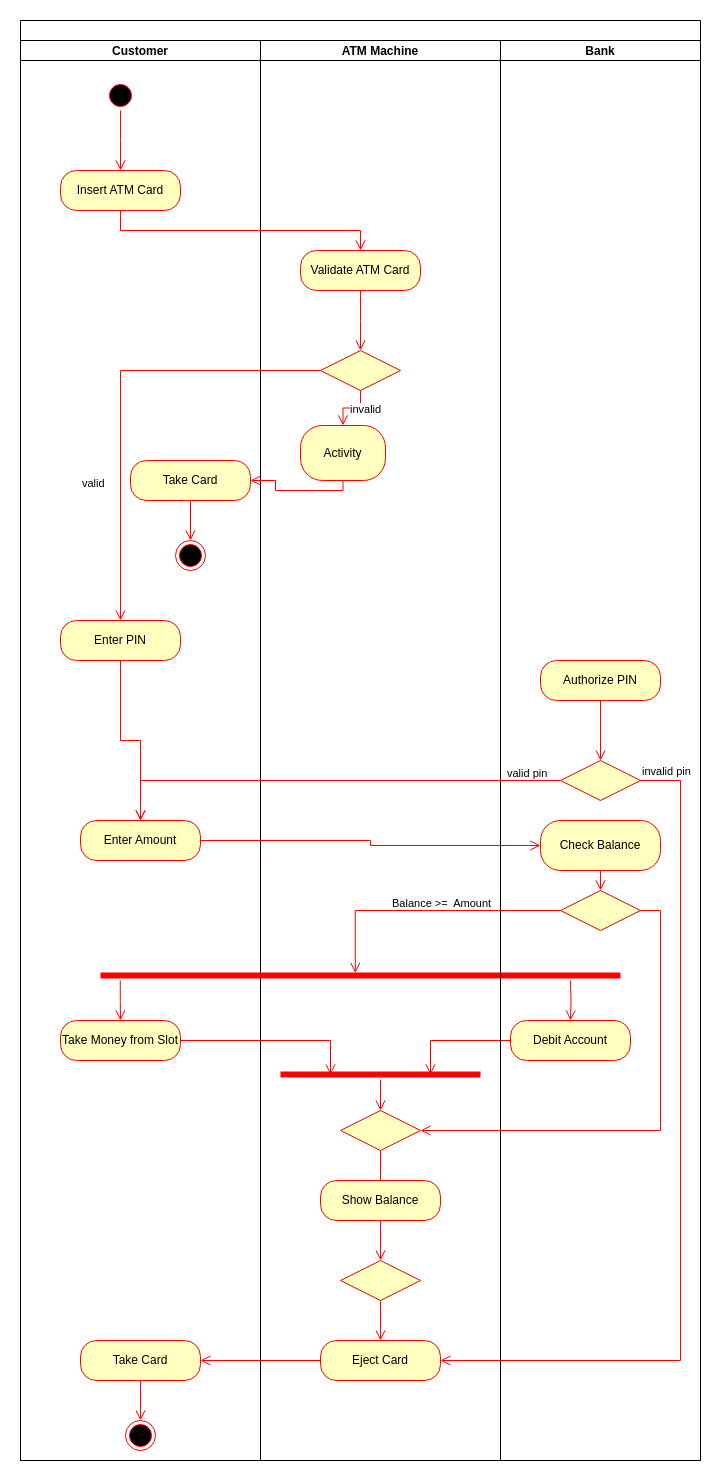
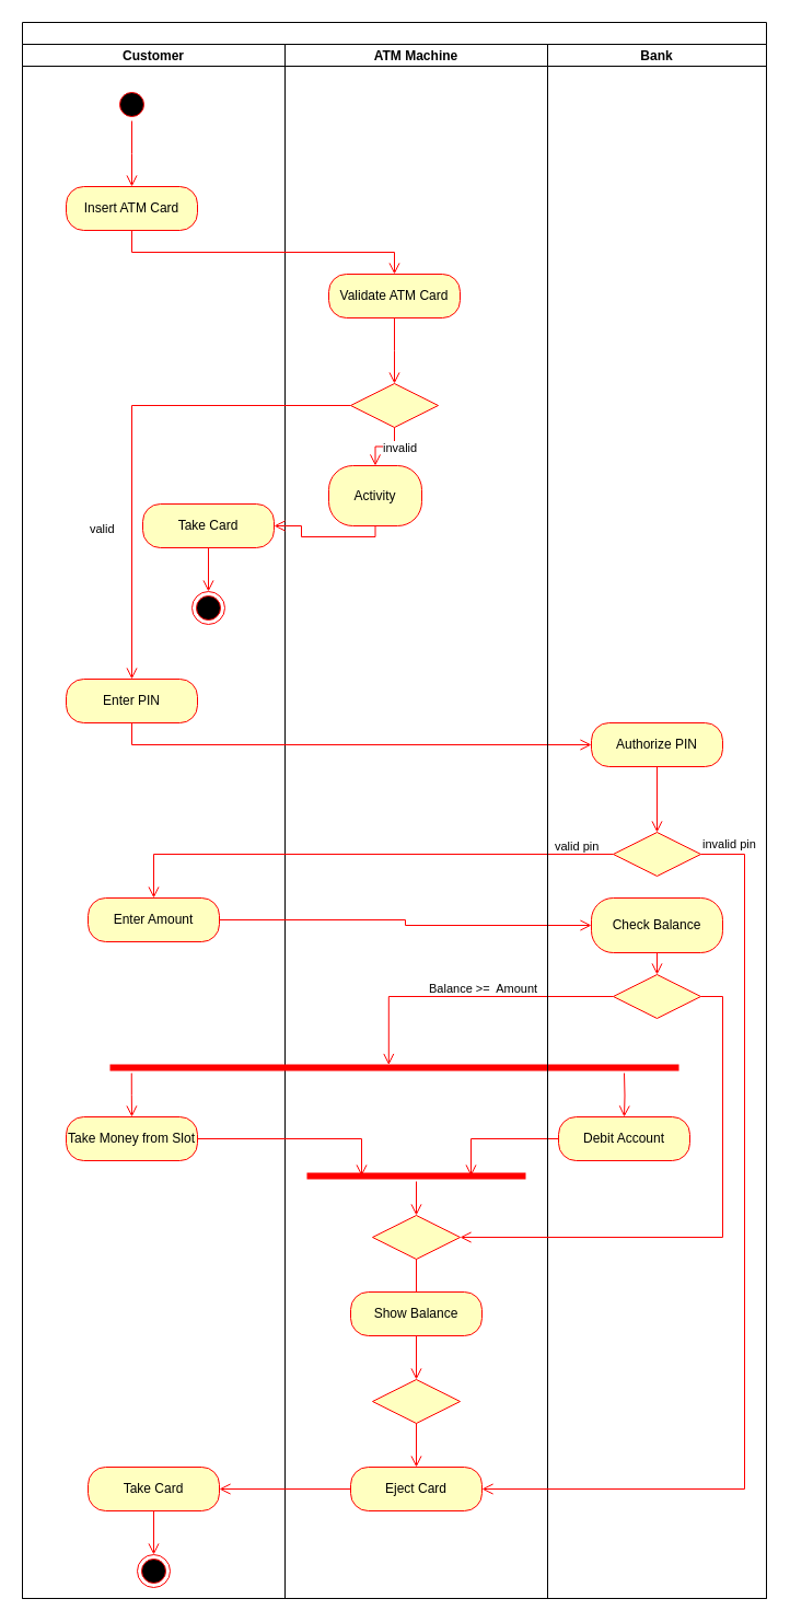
  <mxCell id="0" />
  <mxCell id="1" parent="0" />
  <mxCell id="2" value="" style="swimlane;childLayout=stackLayout;resizeParent=1;resizeParentMax=0;startSize=20;" vertex="1" parent="1"><mxGeometry x="20" y="20" width="680" height="1440" as="geometry"><mxRectangle x="80" y="80" width="70" height="30" as="alternateBounds" /></mxGeometry></mxCell>
  <mxCell id="3" value="Customer" style="swimlane;startSize=20;" vertex="1" parent="2"><mxGeometry y="20" width="240" height="1420" as="geometry" /></mxCell>
  <mxCell id="4" value="" style="ellipse;html=1;shape=startState;fillColor=#000000;strokeColor=#ff0000;" vertex="1" parent="3"><mxGeometry x="85" y="40" width="30" height="30" as="geometry" /></mxCell>
  <mxCell id="5" value="" style="edgeStyle=orthogonalEdgeStyle;html=1;verticalAlign=bottom;endArrow=open;endSize=8;strokeColor=#ff0000;rounded=0;" edge="1" source="4" parent="3"><mxGeometry relative="1" as="geometry"><mxPoint x="100" y="130" as="targetPoint" /></mxGeometry></mxCell>
  <mxCell id="6" value="Insert ATM Card" style="rounded=1;whiteSpace=wrap;html=1;arcSize=40;fontColor=#000000;fillColor=#ffffc0;strokeColor=#ff0000;" vertex="1" parent="3"><mxGeometry x="40" y="130" width="120" height="40" as="geometry" /></mxCell>
  <mxCell id="7" value="Take Card" style="rounded=1;whiteSpace=wrap;html=1;arcSize=40;fontColor=#000000;fillColor=#ffffc0;strokeColor=#ff0000;" vertex="1" parent="3"><mxGeometry x="110" y="420" width="120" height="40" as="geometry" /></mxCell>
  <mxCell id="8" value="" style="ellipse;html=1;shape=endState;fillColor=#000000;strokeColor=#ff0000;" vertex="1" parent="3"><mxGeometry x="155" y="500" width="30" height="30" as="geometry" /></mxCell>
  <mxCell id="9" value="" style="edgeStyle=orthogonalEdgeStyle;html=1;align=left;verticalAlign=bottom;endArrow=open;endSize=8;strokeColor=#ff0000;rounded=0;exitX=0.5;exitY=1;exitDx=0;exitDy=0;" edge="1" parent="3" source="7" target="8"><mxGeometry x="-1" relative="1" as="geometry"><mxPoint x="170" y="470" as="targetPoint" /><mxPoint x="390" y="340" as="sourcePoint" /></mxGeometry></mxCell>
  <mxCell id="10" value="Enter PIN" style="rounded=1;whiteSpace=wrap;html=1;arcSize=40;fontColor=#000000;fillColor=#ffffc0;strokeColor=#ff0000;" vertex="1" parent="3"><mxGeometry x="40" y="580" width="120" height="40" as="geometry" /></mxCell>
  <mxCell id="11" value="Enter Amount" style="rounded=1;whiteSpace=wrap;html=1;arcSize=40;fontColor=#000000;fillColor=#ffffc0;strokeColor=#ff0000;" vertex="1" parent="3"><mxGeometry x="60" y="780" width="120" height="40" as="geometry" /></mxCell>
  <mxCell id="12" value="Take Money from Slot" style="rounded=1;whiteSpace=wrap;html=1;arcSize=40;fontColor=#000000;fillColor=#ffffc0;strokeColor=#ff0000;" vertex="1" parent="3"><mxGeometry x="40" y="980" width="120" height="40" as="geometry" /></mxCell>
  <mxCell id="13" value="Take Card" style="rounded=1;whiteSpace=wrap;html=1;arcSize=40;fontColor=#000000;fillColor=#ffffc0;strokeColor=#ff0000;" vertex="1" parent="3"><mxGeometry x="60" y="1300" width="120" height="40" as="geometry" /></mxCell>
  <mxCell id="14" value="" style="edgeStyle=orthogonalEdgeStyle;html=1;verticalAlign=bottom;endArrow=open;endSize=8;strokeColor=#ff0000;rounded=0;" edge="1" source="13" parent="3" target="15"><mxGeometry relative="1" as="geometry"><mxPoint x="120" y="1420" as="targetPoint" /></mxGeometry></mxCell>
  <mxCell id="15" value="" style="ellipse;html=1;shape=endState;fillColor=#000000;strokeColor=#ff0000;" vertex="1" parent="3"><mxGeometry x="105" y="1380" width="30" height="30" as="geometry" /></mxCell>
  <mxCell id="16" value="ATM Machine" style="swimlane;startSize=20;" vertex="1" parent="2"><mxGeometry x="240" y="20" width="240" height="1420" as="geometry" /></mxCell>
  <mxCell id="17" value="Validate ATM Card" style="rounded=1;whiteSpace=wrap;html=1;arcSize=40;fontColor=#000000;fillColor=#ffffc0;strokeColor=#ff0000;" vertex="1" parent="16"><mxGeometry x="40" y="210" width="120" height="40" as="geometry" /></mxCell>
  <mxCell id="18" value="" style="edgeStyle=orthogonalEdgeStyle;html=1;verticalAlign=bottom;endArrow=open;endSize=8;strokeColor=#ff0000;rounded=0;" edge="1" source="17" parent="16"><mxGeometry relative="1" as="geometry"><mxPoint x="100" y="310" as="targetPoint" /></mxGeometry></mxCell>
  <mxCell id="19" value="" style="rhombus;whiteSpace=wrap;html=1;fillColor=#ffffc0;strokeColor=#ff0000;" vertex="1" parent="16"><mxGeometry x="60" y="310" width="80" height="40" as="geometry" /></mxCell>
  <mxCell id="20" value="invalid" style="edgeStyle=orthogonalEdgeStyle;html=1;align=left;verticalAlign=bottom;endArrow=open;endSize=8;strokeColor=#ff0000;rounded=0;exitX=0.5;exitY=1;exitDx=0;exitDy=0;entryX=0.5;entryY=0;entryDx=0;entryDy=0;" edge="1" source="19" parent="16" target="21"><mxGeometry x="0.143" y="10" relative="1" as="geometry"><mxPoint x="240" y="330" as="targetPoint" /><mxPoint as="offset" /></mxGeometry></mxCell>
  <mxCell id="21" value="Activity" style="rounded=1;whiteSpace=wrap;html=1;arcSize=40;fontColor=#000000;fillColor=#ffffc0;strokeColor=#ff0000;" vertex="1" parent="16"><mxGeometry x="40" y="385" width="85" height="55" as="geometry" /></mxCell>
  <mxCell id="22" value="" style="shape=line;html=1;strokeWidth=6;strokeColor=#ff0000;" vertex="1" parent="16"><mxGeometry x="-160" y="930" width="520" height="10" as="geometry" /></mxCell>
  <mxCell id="23" value="" style="shape=line;html=1;strokeWidth=6;strokeColor=#ff0000;" vertex="1" parent="16"><mxGeometry x="20" y="1029" width="200" height="10" as="geometry" /></mxCell>
  <mxCell id="24" value="" style="edgeStyle=orthogonalEdgeStyle;html=1;verticalAlign=bottom;endArrow=open;endSize=8;strokeColor=#ff0000;rounded=0;entryX=0.5;entryY=0;entryDx=0;entryDy=0;" edge="1" source="23" parent="16" target="25"><mxGeometry relative="1" as="geometry"><mxPoint x="120" y="1140" as="targetPoint" /></mxGeometry></mxCell>
  <mxCell id="25" value="" style="rhombus;whiteSpace=wrap;html=1;fillColor=#ffffc0;strokeColor=#ff0000;" vertex="1" parent="16"><mxGeometry x="80" y="1070" width="80" height="40" as="geometry" /></mxCell>
  <mxCell id="26" value="" style="edgeStyle=orthogonalEdgeStyle;html=1;align=left;verticalAlign=top;endArrow=open;endSize=8;strokeColor=#ff0000;rounded=0;" edge="1" source="25" parent="16"><mxGeometry x="-1" relative="1" as="geometry"><mxPoint x="120" y="1170" as="targetPoint" /></mxGeometry></mxCell>
  <mxCell id="27" value="Show Balance" style="rounded=1;whiteSpace=wrap;html=1;arcSize=40;fontColor=#000000;fillColor=#ffffc0;strokeColor=#ff0000;" vertex="1" parent="16"><mxGeometry x="60" y="1140" width="120" height="40" as="geometry" /></mxCell>
  <mxCell id="28" value="" style="edgeStyle=orthogonalEdgeStyle;html=1;verticalAlign=bottom;endArrow=open;endSize=8;strokeColor=#ff0000;rounded=0;entryX=0.5;entryY=0;entryDx=0;entryDy=0;" edge="1" source="27" parent="16" target="29"><mxGeometry relative="1" as="geometry"><mxPoint x="120" y="1270" as="targetPoint" /></mxGeometry></mxCell>
  <mxCell id="29" value="" style="rhombus;whiteSpace=wrap;html=1;fillColor=#ffffc0;strokeColor=#ff0000;" vertex="1" parent="16"><mxGeometry x="80" y="1220" width="80" height="40" as="geometry" /></mxCell>
  <mxCell id="30" value="" style="edgeStyle=orthogonalEdgeStyle;html=1;align=left;verticalAlign=bottom;endArrow=open;endSize=8;strokeColor=#ff0000;rounded=0;entryX=0.5;entryY=0;entryDx=0;entryDy=0;" edge="1" source="29" parent="16" target="31"><mxGeometry x="-1" relative="1" as="geometry"><mxPoint x="210" y="1270" as="targetPoint" /></mxGeometry></mxCell>
  <mxCell id="31" value="Eject Card" style="rounded=1;whiteSpace=wrap;html=1;arcSize=40;fontColor=#000000;fillColor=#ffffc0;strokeColor=#ff0000;" vertex="1" parent="16"><mxGeometry x="60" y="1300" width="120" height="40" as="geometry" /></mxCell>
  <mxCell id="32" value="" style="edgeStyle=orthogonalEdgeStyle;html=1;verticalAlign=bottom;endArrow=open;endSize=8;strokeColor=#ff0000;rounded=0;entryX=0.5;entryY=0;entryDx=0;entryDy=0;exitX=0.5;exitY=1;exitDx=0;exitDy=0;" edge="1" source="6" parent="2" target="17"><mxGeometry relative="1" as="geometry"><mxPoint x="100" y="250" as="targetPoint" /></mxGeometry></mxCell>
  <mxCell id="33" value="valid" style="edgeStyle=orthogonalEdgeStyle;html=1;align=left;verticalAlign=top;endArrow=open;endSize=8;strokeColor=#ff0000;rounded=0;exitX=0;exitY=0.5;exitDx=0;exitDy=0;entryX=0.5;entryY=0;entryDx=0;entryDy=0;" edge="1" source="19" parent="2" target="10"><mxGeometry x="0.333" y="-40" relative="1" as="geometry"><mxPoint x="120" y="360" as="targetPoint" /><mxPoint as="offset" /></mxGeometry></mxCell>
  <mxCell id="34" value="" style="edgeStyle=orthogonalEdgeStyle;html=1;verticalAlign=bottom;endArrow=open;endSize=8;strokeColor=#ff0000;rounded=0;entryX=1;entryY=0.5;entryDx=0;entryDy=0;exitX=0.5;exitY=1;exitDx=0;exitDy=0;" edge="1" source="21" parent="2" target="7"><mxGeometry relative="1" as="geometry"><mxPoint x="340" y="505" as="targetPoint" /></mxGeometry></mxCell>
- <mxCell id="35" value="" style="edgeStyle=orthogonalEdgeStyle;html=1;verticalAlign=bottom;endArrow=open;endSize=8;strokeColor=#ff0000;rounded=0;exitX=0.5;exitY=1;exitDx=0;exitDy=0;" edge="1" source="10" parent="2" target="11"><mxGeometry relative="1" as="geometry"><mxPoint x="120" y="790" as="targetPoint" /></mxGeometry></mxCell>
+ <mxCell id="35" value="" style="edgeStyle=orthogonalEdgeStyle;html=1;verticalAlign=bottom;endArrow=open;endSize=8;strokeColor=#ff0000;rounded=0;exitX=0.5;exitY=1;exitDx=0;exitDy=0;entryX=0;entryY=0.5;entryDx=0;entryDy=0;" edge="1" source="10" parent="2" target="44"><mxGeometry relative="1" as="geometry"><mxPoint x="120" y="790" as="targetPoint" /></mxGeometry></mxCell>
  <mxCell id="36" value="valid pin" style="edgeStyle=orthogonalEdgeStyle;html=1;align=left;verticalAlign=top;endArrow=open;endSize=8;strokeColor=#ff0000;rounded=0;entryX=0.5;entryY=0;entryDx=0;entryDy=0;" edge="1" source="46" parent="2" target="11"><mxGeometry x="-0.762" y="-20" relative="1" as="geometry"><mxPoint x="490" y="830" as="targetPoint" /><mxPoint as="offset" /></mxGeometry></mxCell>
  <mxCell id="37" value="" style="edgeStyle=orthogonalEdgeStyle;html=1;verticalAlign=bottom;endArrow=open;endSize=8;strokeColor=#ff0000;rounded=0;entryX=0;entryY=0.5;entryDx=0;entryDy=0;" edge="1" source="11" parent="2" target="47"><mxGeometry relative="1" as="geometry"><mxPoint x="120" y="900" as="targetPoint" /></mxGeometry></mxCell>
  <mxCell id="38" value="Balance &amp;gt;=&amp;nbsp; Amount" style="edgeStyle=orthogonalEdgeStyle;html=1;align=left;verticalAlign=top;endArrow=open;endSize=8;strokeColor=#ff0000;rounded=0;entryX=0.49;entryY=0.25;entryDx=0;entryDy=0;entryPerimeter=0;exitX=0;exitY=0.5;exitDx=0;exitDy=0;" edge="1" source="49" parent="2" target="22"><mxGeometry x="0.27" y="-20" relative="1" as="geometry"><mxPoint x="490" y="970" as="targetPoint" /><mxPoint as="offset" /></mxGeometry></mxCell>
  <mxCell id="39" value="" style="edgeStyle=orthogonalEdgeStyle;html=1;verticalAlign=bottom;endArrow=open;endSize=8;strokeColor=#ff0000;rounded=0;entryX=0.5;entryY=0;entryDx=0;entryDy=0;exitX=0.038;exitY=1;exitDx=0;exitDy=0;exitPerimeter=0;" edge="1" source="22" parent="2" target="12"><mxGeometry relative="1" as="geometry"><mxPoint x="340" y="1030" as="targetPoint" /></mxGeometry></mxCell>
  <mxCell id="40" value="" style="edgeStyle=orthogonalEdgeStyle;html=1;verticalAlign=bottom;endArrow=open;endSize=8;strokeColor=#ff0000;rounded=0;entryX=0.5;entryY=0;entryDx=0;entryDy=0;" edge="1" parent="2" target="50"><mxGeometry relative="1" as="geometry"><mxPoint x="660" y="1130" as="targetPoint" /><mxPoint x="550" y="960" as="sourcePoint" /></mxGeometry></mxCell>
  <mxCell id="41" value="" style="edgeStyle=orthogonalEdgeStyle;html=1;verticalAlign=bottom;endArrow=open;endSize=8;strokeColor=#ff0000;rounded=0;entryX=0.75;entryY=0.5;entryDx=0;entryDy=0;entryPerimeter=0;" edge="1" source="50" parent="2" target="23"><mxGeometry relative="1" as="geometry"><mxPoint x="580" y="1090" as="targetPoint" /></mxGeometry></mxCell>
  <mxCell id="42" value="" style="edgeStyle=orthogonalEdgeStyle;html=1;verticalAlign=bottom;endArrow=open;endSize=8;strokeColor=#ff0000;rounded=0;entryX=0.25;entryY=0.5;entryDx=0;entryDy=0;entryPerimeter=0;" edge="1" source="12" parent="2" target="23"><mxGeometry relative="1" as="geometry"><mxPoint x="100" y="1100" as="targetPoint" /></mxGeometry></mxCell>
  <mxCell id="43" value="Bank" style="swimlane;startSize=20;" vertex="1" parent="2"><mxGeometry x="480" y="20" width="200" height="1420" as="geometry" /></mxCell>
  <mxCell id="44" value="Authorize PIN" style="rounded=1;whiteSpace=wrap;html=1;arcSize=40;fontColor=#000000;fillColor=#ffffc0;strokeColor=#ff0000;" vertex="1" parent="43"><mxGeometry x="40" y="620" width="120" height="40" as="geometry" /></mxCell>
  <mxCell id="45" value="" style="edgeStyle=orthogonalEdgeStyle;html=1;verticalAlign=bottom;endArrow=open;endSize=8;strokeColor=#ff0000;rounded=0;entryX=0.5;entryY=0;entryDx=0;entryDy=0;" edge="1" source="44" parent="43" target="46"><mxGeometry relative="1" as="geometry"><mxPoint x="100" y="720" as="targetPoint" /></mxGeometry></mxCell>
  <mxCell id="46" value="" style="rhombus;whiteSpace=wrap;html=1;fillColor=#ffffc0;strokeColor=#ff0000;" vertex="1" parent="43"><mxGeometry x="60" y="720" width="80" height="40" as="geometry" /></mxCell>
  <mxCell id="47" value="Check Balance" style="rounded=1;whiteSpace=wrap;html=1;arcSize=40;fontColor=#000000;fillColor=#ffffc0;strokeColor=#ff0000;" vertex="1" parent="43"><mxGeometry x="40" y="780" width="120" height="50" as="geometry" /></mxCell>
  <mxCell id="48" value="" style="edgeStyle=orthogonalEdgeStyle;html=1;verticalAlign=bottom;endArrow=open;endSize=8;strokeColor=#ff0000;rounded=0;entryX=0.5;entryY=0;entryDx=0;entryDy=0;" edge="1" source="47" parent="43" target="49"><mxGeometry relative="1" as="geometry"><mxPoint x="100" y="880" as="targetPoint" /></mxGeometry></mxCell>
  <mxCell id="49" value="" style="rhombus;whiteSpace=wrap;html=1;fillColor=#ffffc0;strokeColor=#ff0000;" vertex="1" parent="43"><mxGeometry x="60" y="850" width="80" height="40" as="geometry" /></mxCell>
  <mxCell id="50" value="Debit Account" style="rounded=1;whiteSpace=wrap;html=1;arcSize=40;fontColor=#000000;fillColor=#ffffc0;strokeColor=#ff0000;" vertex="1" parent="43"><mxGeometry x="10" y="980" width="120" height="40" as="geometry" /></mxCell>
  <mxCell id="51" value="" style="edgeStyle=orthogonalEdgeStyle;html=1;align=left;verticalAlign=bottom;endArrow=open;endSize=8;strokeColor=#ff0000;rounded=0;entryX=1;entryY=0.5;entryDx=0;entryDy=0;" edge="1" source="49" parent="2" target="25"><mxGeometry x="-1" relative="1" as="geometry"><mxPoint x="670" y="890" as="targetPoint" /><Array as="points"><mxPoint x="640" y="890" /><mxPoint x="640" y="1110" /></Array></mxGeometry></mxCell>
  <mxCell id="52" value="" style="edgeStyle=orthogonalEdgeStyle;html=1;align=left;verticalAlign=top;endArrow=open;endSize=8;strokeColor=#ff0000;rounded=0;entryX=1;entryY=0.5;entryDx=0;entryDy=0;exitX=0;exitY=0.5;exitDx=0;exitDy=0;" edge="1" source="31" parent="2" target="13"><mxGeometry x="-1" relative="1" as="geometry"><mxPoint x="310" y="1370" as="targetPoint" /></mxGeometry></mxCell>
  <mxCell id="53" value="invalid pin" style="edgeStyle=orthogonalEdgeStyle;html=1;align=left;verticalAlign=bottom;endArrow=open;endSize=8;strokeColor=#ff0000;rounded=0;entryX=1;entryY=0.5;entryDx=0;entryDy=0;" edge="1" source="46" parent="2" target="31"><mxGeometry x="-1" relative="1" as="geometry"><mxPoint x="660" y="1180" as="targetPoint" /><Array as="points"><mxPoint x="660" y="760" /><mxPoint x="660" y="1340" /></Array></mxGeometry></mxCell>
